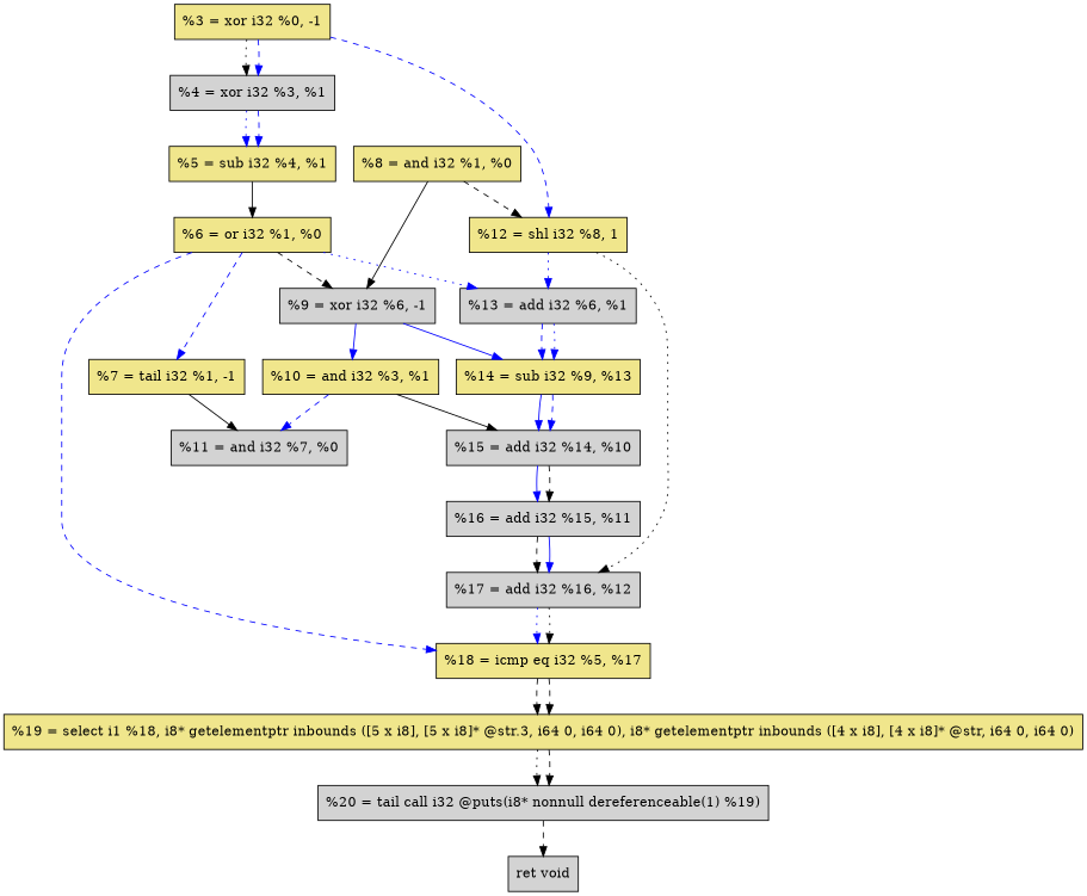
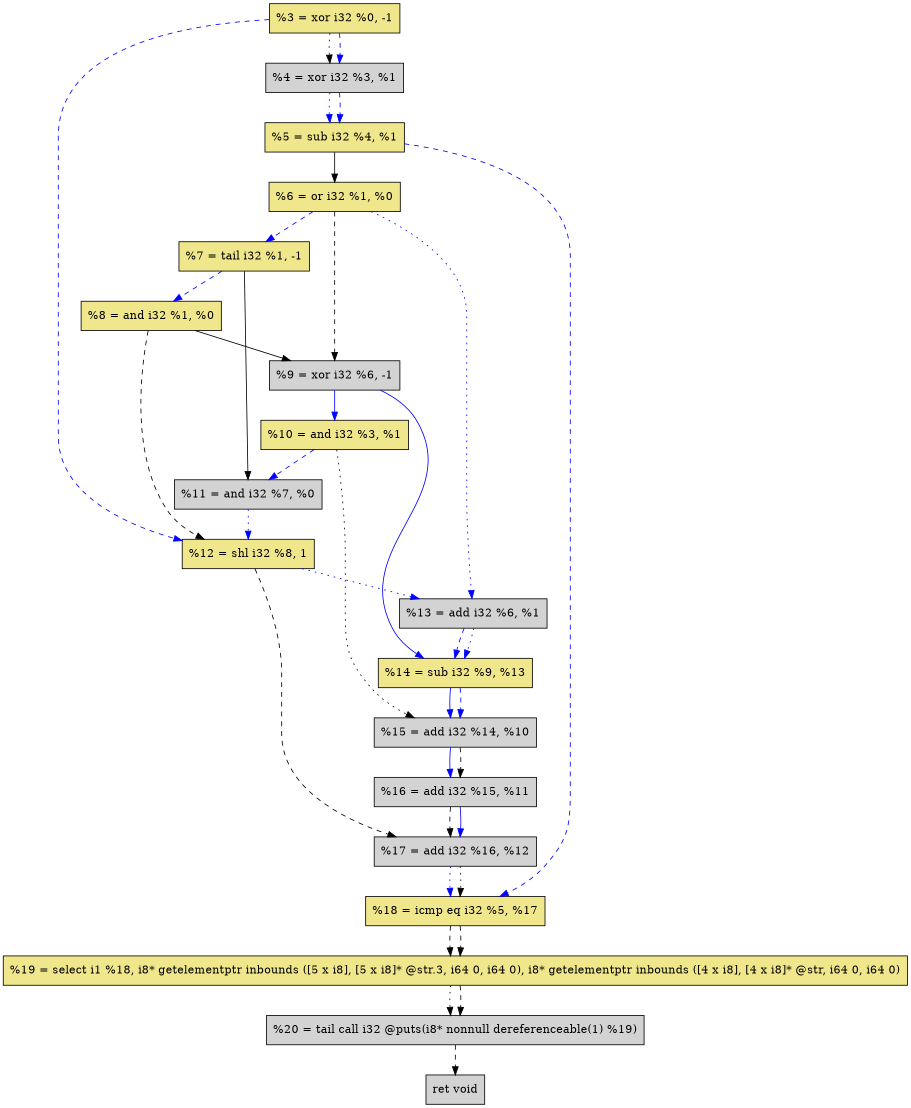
  digraph {
    node [fillcolor=khaki shape=record style=filled]
    edge [color=blue style=dashed]
    n1 [label="  %3 = xor i32 %0, -1"]
    n2 [fillcolor=lightgrey label="  %4 = xor i32 %3, %1"]
    n3 [label="  %12 = shl i32 %8, 1"]
    n4 [label="  %5 = sub i32 %4, %1"]
    n5 [label="  %10 = and i32 %3, %1"]
    n6 [fillcolor=lightgrey label="  %11 = and i32 %7, %0"]
    n7 [fillcolor=lightgrey label="  %15 = add i32 %14, %10"]
    n8 [label="  %6 = or i32 %1, %0"]
    n9 [label="  %18 = icmp eq i32 %5, %17"]
    n10 [label="%7 = tail i32 %1, -1"]
    n11 [fillcolor=lightgrey label="  %9 = xor i32 %6, -1"]
    n12 [fillcolor=lightgrey label="  %13 = add i32 %6, %1"]
    n13 [label="  %19 = select i1 %18, i8* getelementptr inbounds ([5 x i8], [5 x i8]* @str.3, i64 0, i64 0), i8* getelementptr inbounds ([4 x i8], [4 x i8]* @str, i64 0, i64 0)"]
    n14 [label="  %8 = and i32 %1, %0"]
    n15 [label="  %14 = sub i32 %9, %13"]
    n16 [fillcolor=lightgrey label="  %17 = add i32 %16, %12"]
    n17 [fillcolor=lightgrey label="  %16 = add i32 %15, %11"]
    n18 [fillcolor=lightgrey label="  %20 = tail call i32 @puts(i8* nonnull dereferenceable(1) %19)"]
    n19 [fillcolor=lightgrey label="  ret void"]
    n1 -> n2 [color=black style=dotted]
    n1 -> n2
    n1 -> n3
    n2 -> n4 [style=dotted]
    n2 -> n4
    n3 -> n12 [style=dotted]
-   n3 -> n16 [color=black style=dotted]
+   n3 -> n16 [color=black]
    n4 -> n8 [color=black style=solid]
-   n8 -> n9
+   n4 -> n9
    n5 -> n6
-   n5 -> n7 [color=black style=solid]
+   n5 -> n7 [color=black style=dotted]
+   n6 -> n3 [style=dotted]
    n7 -> n17 [style=solid]
    n7 -> n17 [color=black]
    n8 -> n10
    n8 -> n11 [color=black]
    n8 -> n12 [style=dotted]
    n9 -> n13 [color=black]
    n9 -> n13 [color=black]
    n10 -> n6 [color=black style=solid]
+   n10 -> n14
    n11 -> n5 [style=solid]
    n11 -> n15 [style=solid]
    n12 -> n15
    n12 -> n15 [style=dotted]
    n13 -> n18 [color=black style=dotted]
    n13 -> n18 [color=black]
    n14 -> n3 [color=black]
    n14 -> n11 [color=black style=solid]
    n15 -> n7 [style=solid]
    n15 -> n7
    n16 -> n9 [style=dotted]
    n16 -> n9 [color=black style=dotted]
    n17 -> n16 [color=black]
    n17 -> n16 [style=solid]
    n18 -> n19 [color=black]
  }
